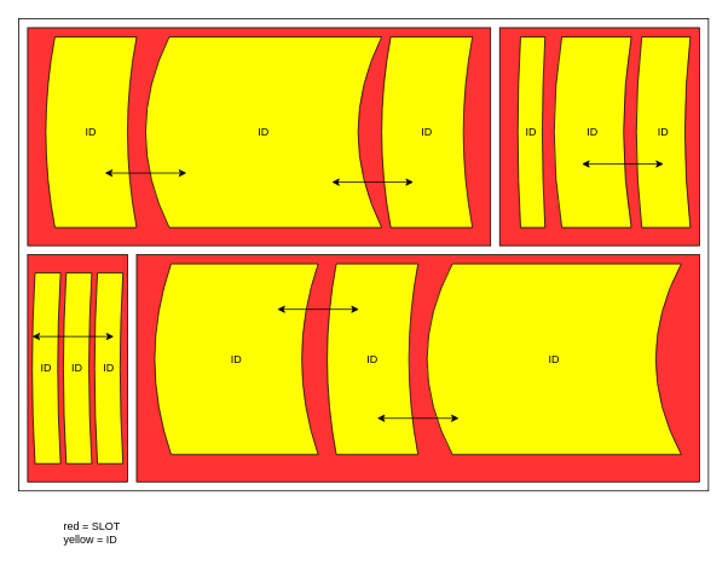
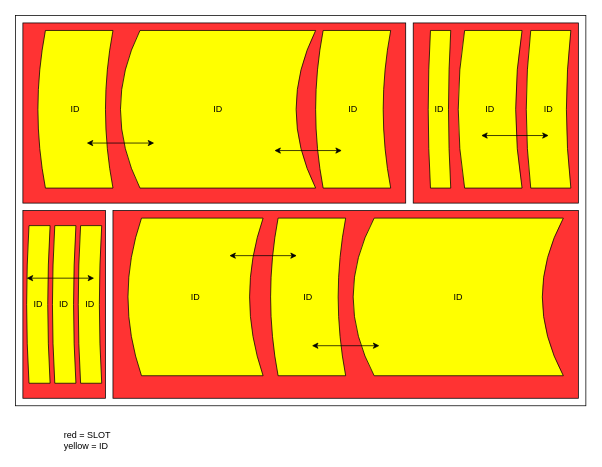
  <mxCell id="0" />
  <mxCell id="1" parent="0" />
  <mxCell id="2" value="" style="rounded=0;whiteSpace=wrap;html=1;" vertex="1" parent="1"><mxGeometry x="20" y="20" width="760" height="520" as="geometry" /></mxCell>
  <mxCell id="3" value="" style="rounded=0;whiteSpace=wrap;html=1;fillColor=#FF3333;" vertex="1" parent="1"><mxGeometry x="30" y="30" width="510" height="240" as="geometry" /></mxCell>
  <mxCell id="4" value="" style="rounded=0;whiteSpace=wrap;html=1;fillColor=#FF3333;" vertex="1" parent="1"><mxGeometry x="550" y="30" width="220" height="240" as="geometry" /></mxCell>
  <mxCell id="5" value="" style="rounded=0;whiteSpace=wrap;html=1;fillColor=#FF3333;" vertex="1" parent="1"><mxGeometry x="30" y="280" width="110" height="250" as="geometry" /></mxCell>
  <mxCell id="6" value="" style="rounded=0;whiteSpace=wrap;html=1;fillColor=#FF3333;" vertex="1" parent="1"><mxGeometry x="150" y="280" width="620" height="250" as="geometry" /></mxCell>
  <mxCell id="7" value="ID" style="shape=dataStorage;whiteSpace=wrap;html=1;fillColor=#FFFF00;" vertex="1" parent="1"><mxGeometry x="50" y="40" width="100" height="210" as="geometry" /></mxCell>
  <mxCell id="8" value="ID" style="shape=dataStorage;whiteSpace=wrap;html=1;fillColor=#FFFF00;" vertex="1" parent="1"><mxGeometry x="160" y="40" width="260" height="210" as="geometry" /></mxCell>
  <mxCell id="9" value="ID" style="shape=dataStorage;whiteSpace=wrap;html=1;fillColor=#FFFF00;" vertex="1" parent="1"><mxGeometry x="420" y="40" width="100" height="210" as="geometry" /></mxCell>
  <mxCell id="10" value="ID" style="shape=dataStorage;whiteSpace=wrap;html=1;fillColor=#FFFF00;" vertex="1" parent="1"><mxGeometry x="170" y="290" width="180" height="210" as="geometry" /></mxCell>
  <mxCell id="11" value="ID" style="shape=dataStorage;whiteSpace=wrap;html=1;fillColor=#FFFF00;" vertex="1" parent="1"><mxGeometry x="360" y="290" width="100" height="210" as="geometry" /></mxCell>
  <mxCell id="12" value="ID" style="shape=dataStorage;whiteSpace=wrap;html=1;fillColor=#FFFF00;" vertex="1" parent="1"><mxGeometry x="470" y="290" width="280" height="210" as="geometry" /></mxCell>
  <mxCell id="13" value="" style="group" vertex="1" connectable="0" parent="1"><mxGeometry x="570" y="40" width="190" height="210" as="geometry" /></mxCell>
  <mxCell id="14" value="ID" style="shape=dataStorage;whiteSpace=wrap;html=1;fillColor=#FFFF00;" vertex="1" parent="13"><mxGeometry width="30" height="210" as="geometry" /></mxCell>
  <mxCell id="15" value="ID" style="shape=dataStorage;whiteSpace=wrap;html=1;fillColor=#FFFF00;" vertex="1" parent="13"><mxGeometry x="40" width="85" height="210" as="geometry" /></mxCell>
  <mxCell id="16" value="ID" style="shape=dataStorage;whiteSpace=wrap;html=1;fillColor=#FFFF00;" vertex="1" parent="13"><mxGeometry x="130.625" width="59.375" height="210" as="geometry" /></mxCell>
  <mxCell id="17" value="" style="endArrow=classic;startArrow=classic;html=1;" edge="1" parent="13"><mxGeometry width="50" height="50" relative="1" as="geometry"><mxPoint x="70.5" y="140" as="sourcePoint" /><mxPoint x="160.5" y="140" as="targetPoint" /></mxGeometry></mxCell>
  <mxCell id="18" value="" style="group" vertex="1" connectable="0" parent="1"><mxGeometry x="35" y="300" width="100" height="210" as="geometry" /></mxCell>
  <mxCell id="19" value="ID" style="shape=dataStorage;whiteSpace=wrap;html=1;fillColor=#FFFF00;" vertex="1" parent="18"><mxGeometry width="31.25" height="210" as="geometry" /></mxCell>
  <mxCell id="20" value="ID" style="shape=dataStorage;whiteSpace=wrap;html=1;fillColor=#FFFF00;" vertex="1" parent="18"><mxGeometry x="34.375" width="31.25" height="210" as="geometry" /></mxCell>
  <mxCell id="21" value="ID" style="shape=dataStorage;whiteSpace=wrap;html=1;fillColor=#FFFF00;" vertex="1" parent="18"><mxGeometry x="68.75" width="31.25" height="210" as="geometry" /></mxCell>
  <mxCell id="22" value="" style="endArrow=classic;startArrow=classic;html=1;" edge="1" parent="18"><mxGeometry width="50" height="50" relative="1" as="geometry"><mxPoint y="70" as="sourcePoint" /><mxPoint x="90" y="70" as="targetPoint" /></mxGeometry></mxCell>
  <mxCell id="23" value="" style="endArrow=classic;startArrow=classic;html=1;" edge="1" parent="1"><mxGeometry width="50" height="50" relative="1" as="geometry"><mxPoint x="115" y="190" as="sourcePoint" /><mxPoint x="205" y="190" as="targetPoint" /></mxGeometry></mxCell>
  <mxCell id="24" value="" style="endArrow=classic;startArrow=classic;html=1;" edge="1" parent="1"><mxGeometry width="50" height="50" relative="1" as="geometry"><mxPoint x="365" y="200" as="sourcePoint" /><mxPoint x="455" y="200" as="targetPoint" /></mxGeometry></mxCell>
  <mxCell id="25" value="" style="endArrow=classic;startArrow=classic;html=1;" edge="1" parent="1"><mxGeometry width="50" height="50" relative="1" as="geometry"><mxPoint x="305" y="340" as="sourcePoint" /><mxPoint x="395" y="340" as="targetPoint" /></mxGeometry></mxCell>
  <mxCell id="26" value="" style="endArrow=classic;startArrow=classic;html=1;" edge="1" parent="1"><mxGeometry width="50" height="50" relative="1" as="geometry"><mxPoint x="415" y="460" as="sourcePoint" /><mxPoint x="505" y="460" as="targetPoint" /></mxGeometry></mxCell>
- <mxCell id="27" value="red = SLOT&lt;br&gt;yellow = ID" style="text;html=1;resizable=0;points=[];autosize=1;align=left;verticalAlign=top;spacingTop=-4;" vertex="1" parent="1"><mxGeometry x="68" y="570" width="80" height="30" as="geometry" /></mxCell>
+ <mxCell id="27" value="red = SLOT&lt;br&gt;yellow = ID" style="text;html=1;resizable=0;points=[];autosize=1;align=left;verticalAlign=top;spacingTop=-4;" vertex="1" parent="1"><mxGeometry x="83" y="570" width="80" height="30" as="geometry" /></mxCell>
